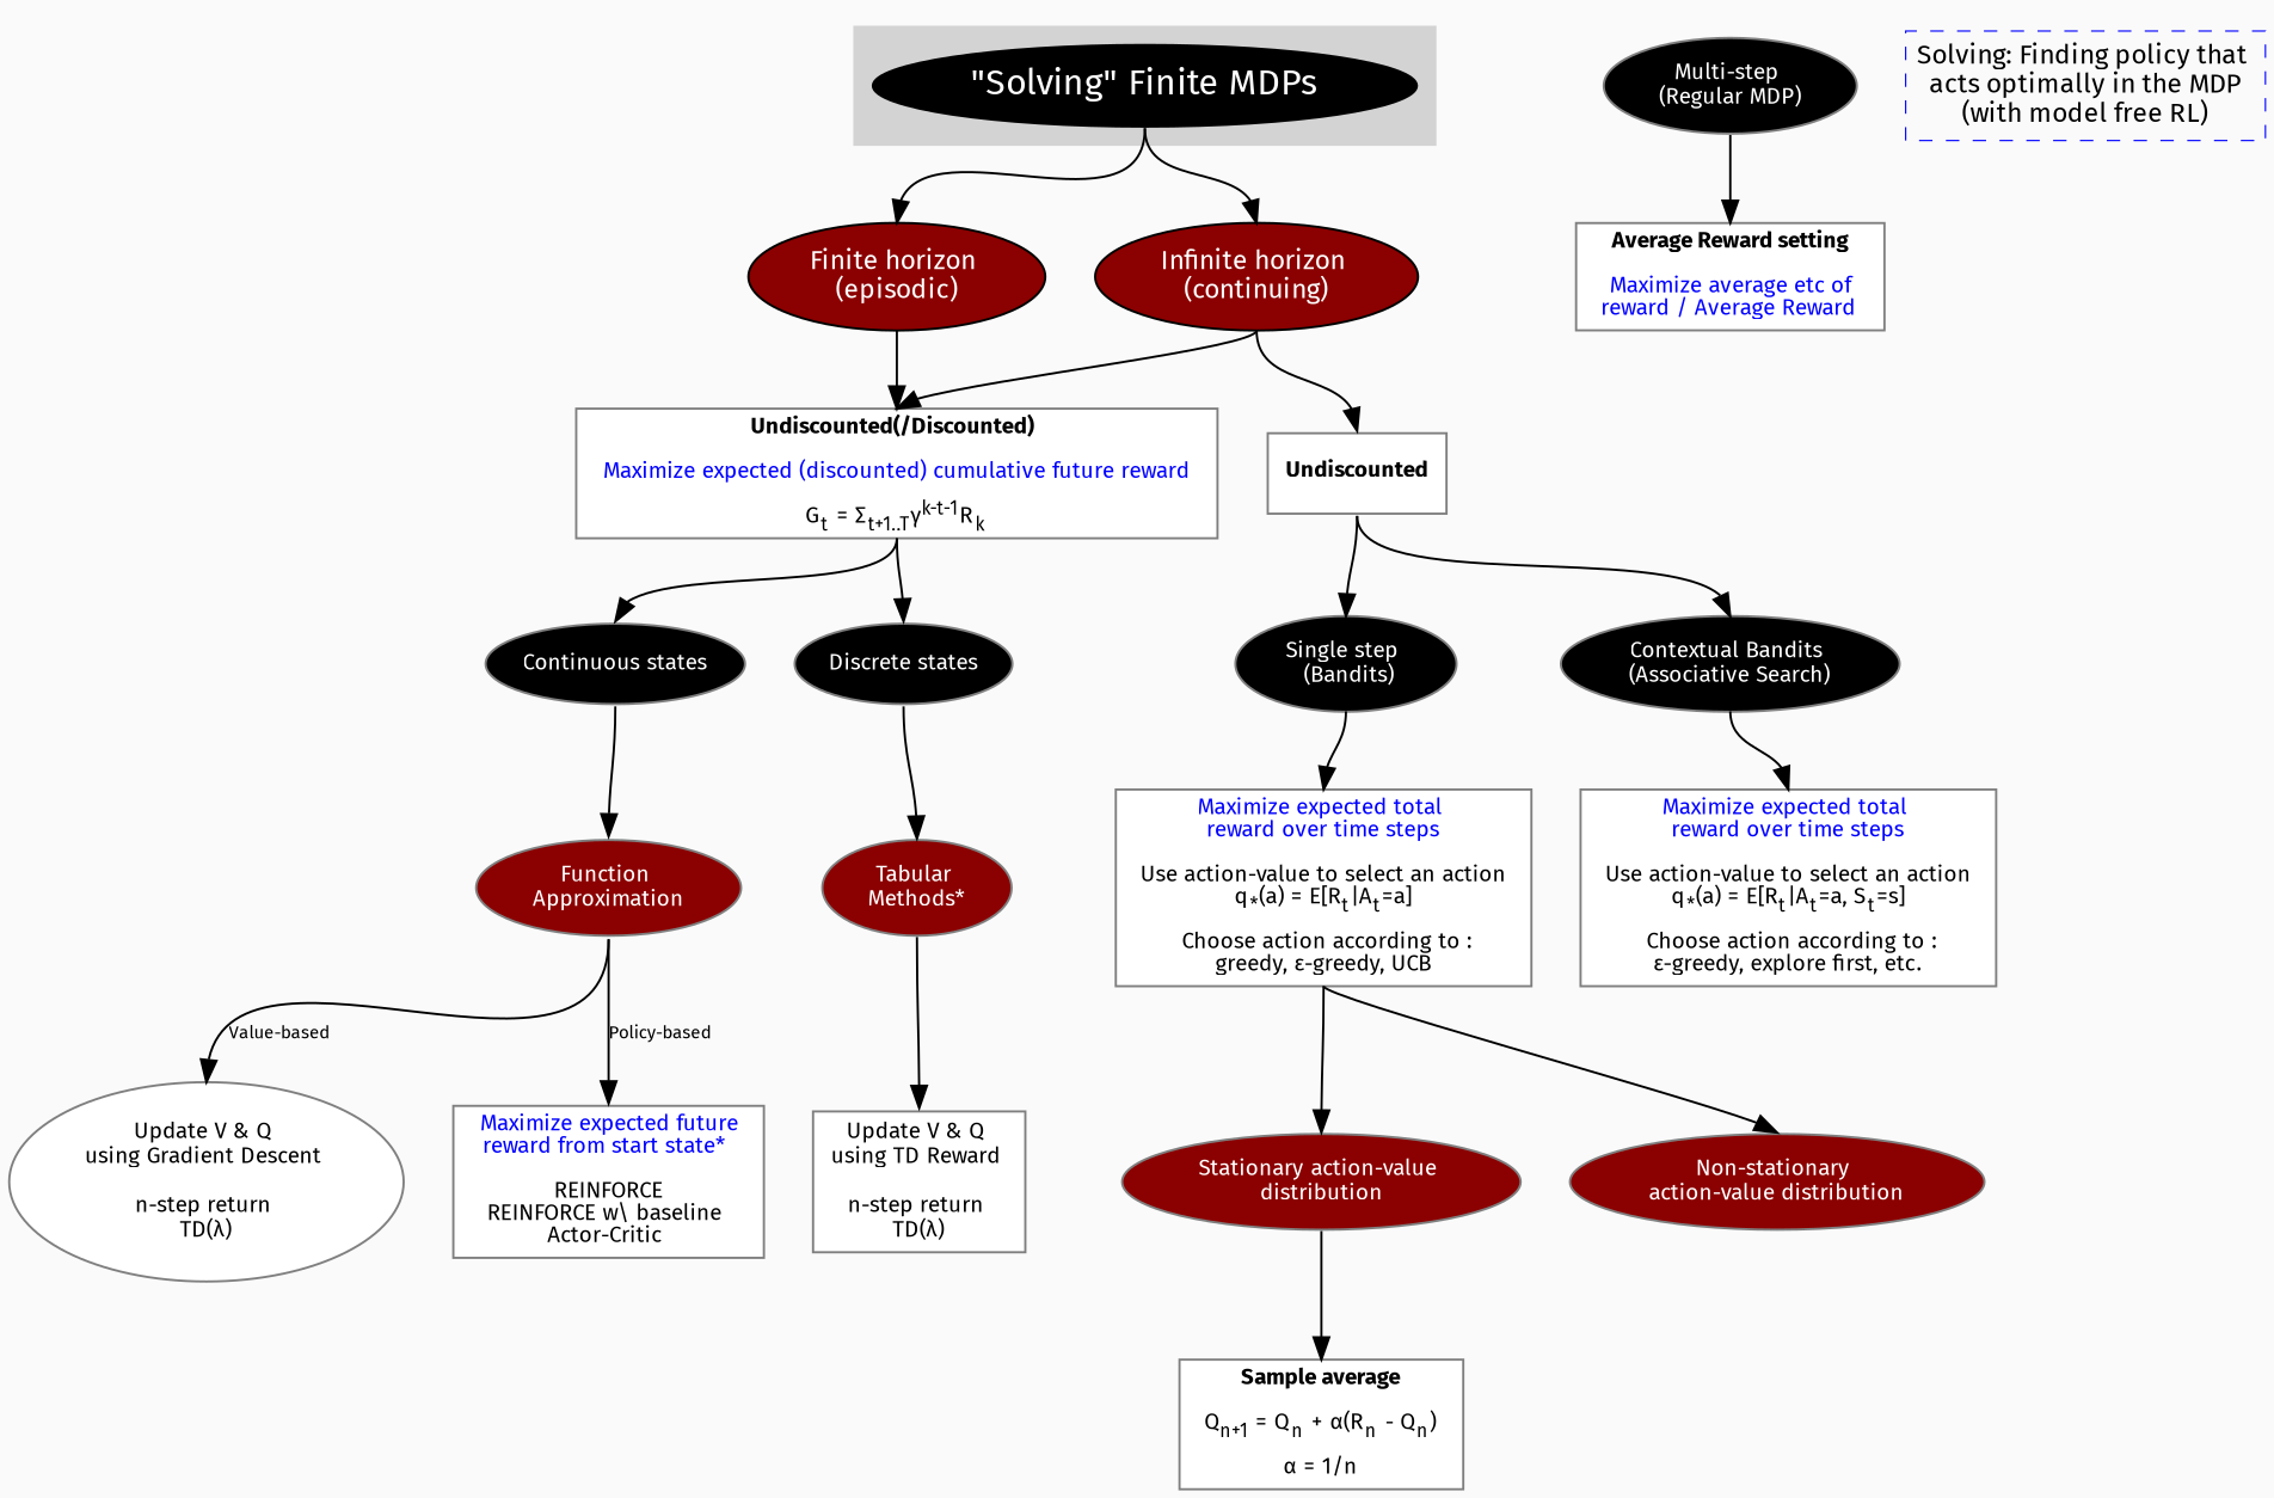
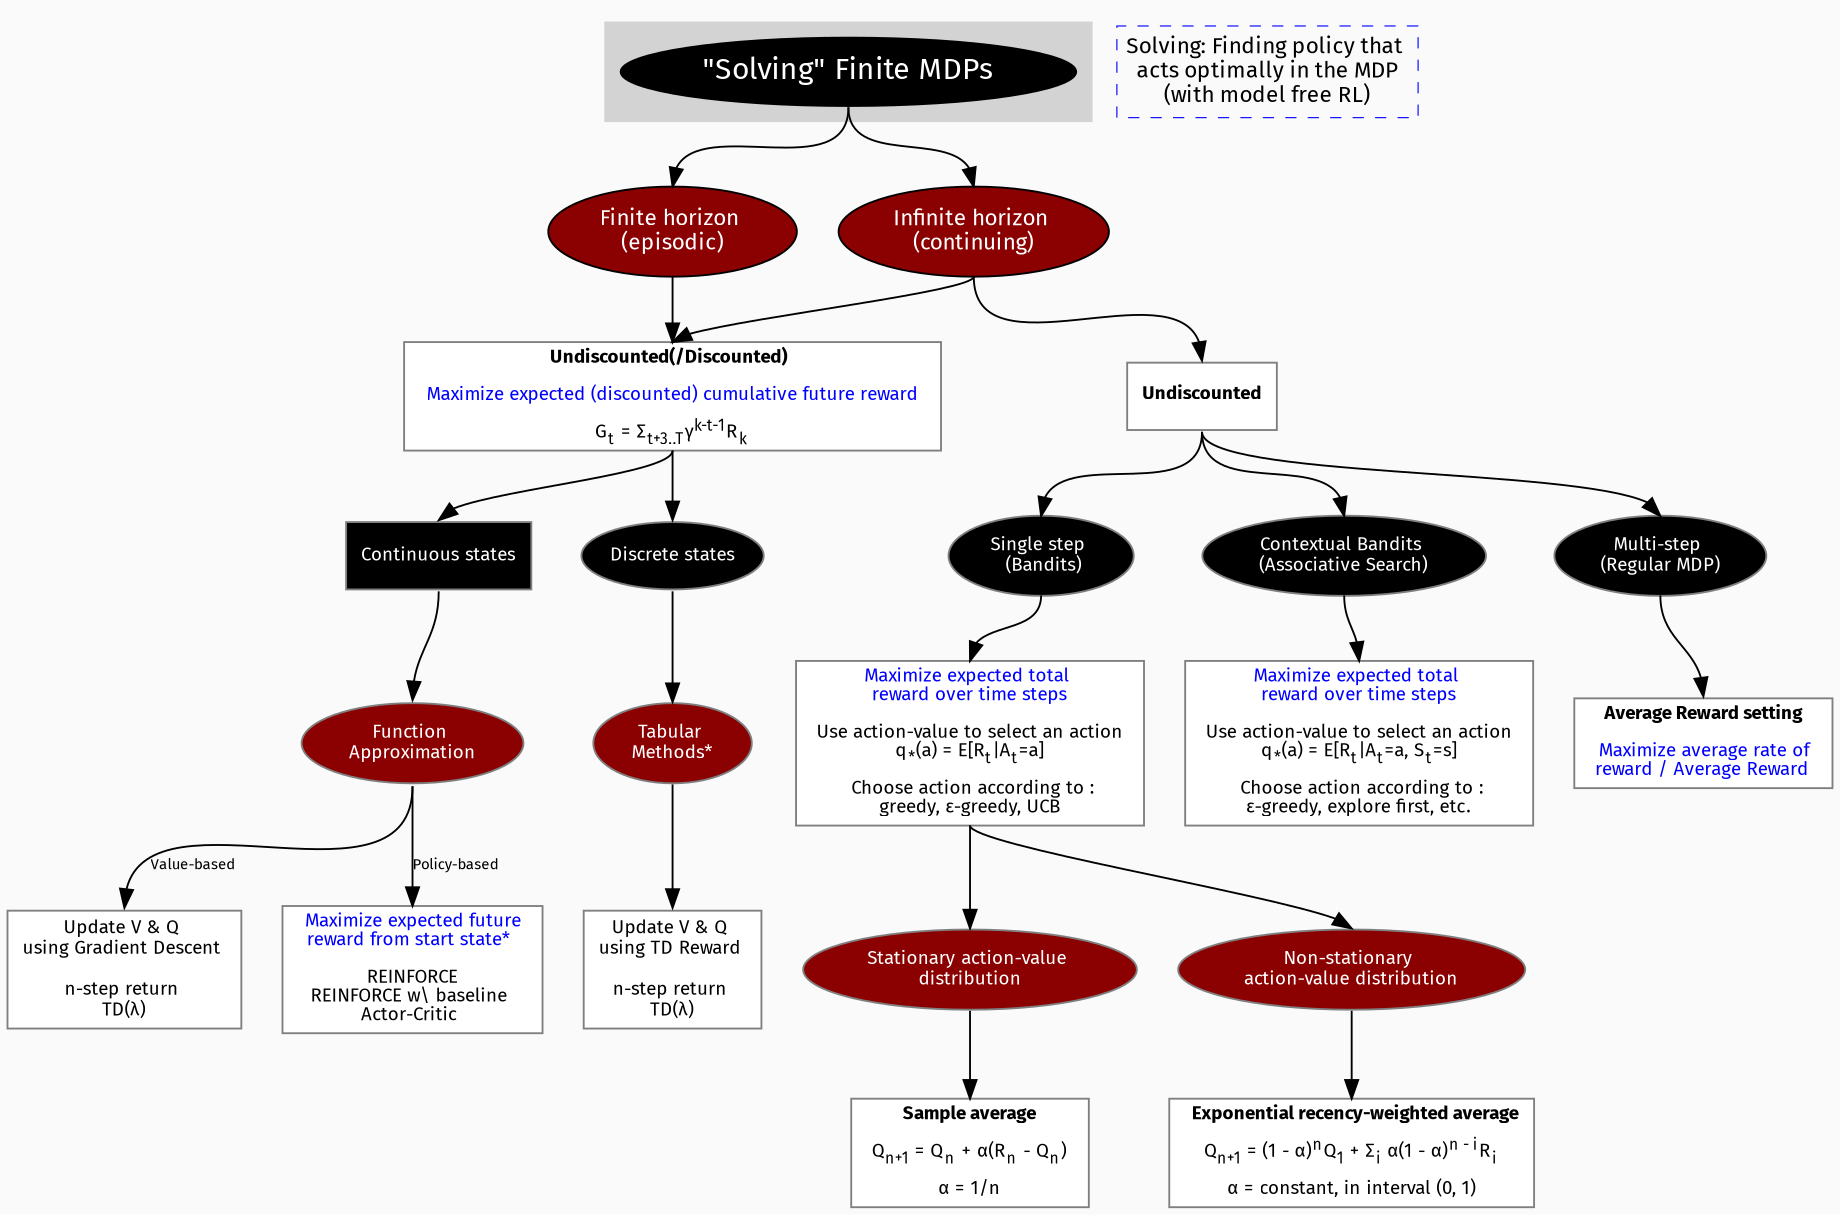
  digraph {
    bgcolor=grey98
    fontname="Fira Sans"
    nodesep=0.3
    ranksep=0.1
    splines=true
    style=filled
    node [fillcolor=white fontcolor=white fontname="Fira Sans" fontsize=10 style=filled color=grey50 shape=box]
    edge [fontname="Fira Sans" headport=n minlen=2 tailport=s style=filled fontsize=8]
    n1 [fillcolor=black fontsize=16 label="\"Solving\" Finite MDPs" color="" shape=""]
    n2 [fillcolor=red4 fontsize=12 label="Finite horizon \n(episodic)" color="" shape=""]
    n3 [fillcolor=red4 fontsize=12 label="Infinite horizon \n(continuing)" color="" shape=""]
-   n4 [fontcolor=black label=<<b>Undiscounted(/Discounted)</b> <br/><br/> <font color="blue">Maximize expected (discounted) cumulative future reward</font> <br/><br/> G<sub>t</sub> = &Sigma;<sub>t+1..T</sub>&gamma;<sup>k-t-1</sup>R<sub>k</sub> >]
+   n4 [fontcolor=black label=<<b>Undiscounted(/Discounted)</b> <br/><br/> <font color="blue">Maximize expected (discounted) cumulative future reward</font> <br/><br/> G<sub>t</sub> = &Sigma;<sub>t+3..T</sub>&gamma;<sup>k-t-1</sup>R<sub>k</sub> >]
    n5 [fontcolor=black label=<<b>Undiscounted</b>>]
-   n6 [fillcolor=black label="Continuous states" shape=ellipse]
+   n6 [fillcolor=black label="Continuous states"]
    n7 [fillcolor=black label="Discrete states" shape=ellipse]
    n8 [fillcolor=black label="Single step \n \(Bandits\)" shape=ellipse]
    n9 [fillcolor=black label="Contextual Bandits \n(Associative Search)" shape=ellipse]
    n10 [fillcolor=black label="Multi\-step \n\(Regular MDP\)" shape=ellipse]
    n11 [fillcolor=red4 label="Function \nApproximation" shape=ellipse]
    n12 [fillcolor=red4 label="Tabular \nMethods\*" shape=ellipse]
    n13 [fontcolor=black label=<<font color="blue">Maximize expected total <BR/> reward over time steps </font><BR/><BR/> Use action-value to select an action <BR/> q<sub>*</sub>(a) = E[R<sub>t</sub>|A<sub>t</sub>=a] <br/><br/> Choose action according to :<br/> greedy, &epsilon;-greedy, UCB >]
    n14 [fontcolor=black label=<<font color="blue">Maximize expected total <BR/> reward over time steps </font><BR/><BR/> Use action-value to select an action <BR/> q<sub>*</sub>(a) = E[R<sub>t</sub>|A<sub>t</sub>=a, S<sub>t</sub>=s] <br/><br/> Choose action according to :<br/> &epsilon;-greedy, explore first, etc. >]
-   n15 [fontcolor=black label=< <b>Average Reward setting</b> <br/><br/> <font color="blue">Maximize average etc of <br/> reward / Average Reward</font> >]
-   n16 [fontcolor=black label="Update V & Q \nusing Gradient Descent \n \nn\-step return \nTD\(&lambda;\)" shape=ellipse]
+   n15 [fontcolor=black label=< <b>Average Reward setting</b> <br/><br/> <font color="blue">Maximize average rate of <br/> reward / Average Reward</font> >]
+   n16 [fontcolor=black label="Update V & Q \nusing Gradient Descent \n \nn\-step return \nTD\(&lambda;\)"]
    n17 [fontcolor=black label=< <font color="blue">Maximize expected future <br/> reward from start state* </font> <br/><br/> REINFORCE <br/>REINFORCE w\ baseline <br/>Actor-Critic >]
    n18 [fontcolor=black label="Update V & Q \nusing TD Reward \n \nn\-step return \nTD\(&lambda;\)"]
    n19 [fillcolor=red4 label="Stationary action-value \ndistribution" shape=ellipse]
    n20 [fillcolor=red4 label="Non-stationary \naction-value distribution" shape=ellipse]
    n21 [fontcolor=black label=< <B>Sample average</B> <BR/><BR/> Q<sub>n+1</sub> = Q<sub>n</sub> + &alpha;(R<sub>n</sub> - Q<sub>n</sub>) <BR/><BR/> &alpha; = 1/n >]
+   n22 [fontcolor=black label=< <B>Exponential recency-weighted average</B><BR/><BR/> Q<sub>n+1</sub> = (1 - &alpha;)<sup>n</sup>Q<sub>1</sub> + &Sigma;<sub>i</sub> &alpha;(1 - &alpha;)<sup>n - i</sup>R<sub>i</sub> <BR/><BR/> &alpha; = constant, in interval (0, 1) >]
    n23 [color=blue fontcolor=black fontsize=12 label="Solving: Finding policy that \n acts optimally in the MDP \n(with model free RL)" margin=0.07 penwidth=0.6 style=dashed]
    subgraph cluster_1 {
      color=lightgrey
      fontsize=12
      n1
    }
    n1 -> n2 [style="" fontsize=""]
    n1 -> n3 [style="" fontsize=""]
    n2 -> n4 [fontsize=""]
    n3 -> n4 [fontsize=""]
    n3 -> n5 [fontsize=""]
    n4 -> n6 [style=solid fontsize=""]
    n4 -> n7 [fontsize=""]
    n5 -> n8
    n5 -> n9
+   n5 -> n10
    n6 -> n11 [fontsize=""]
    n7 -> n12 [fontsize=""]
    n8 -> n13
    n9 -> n14
    n10 -> n15 [style=solid]
    n11 -> n16 [label="Value-based"]
    n11 -> n17 [label="Policy-based"]
    n12 -> n18 [fontsize=""]
    n13 -> n19
    n13 -> n20
    n19 -> n21
+   n20 -> n22
  }
